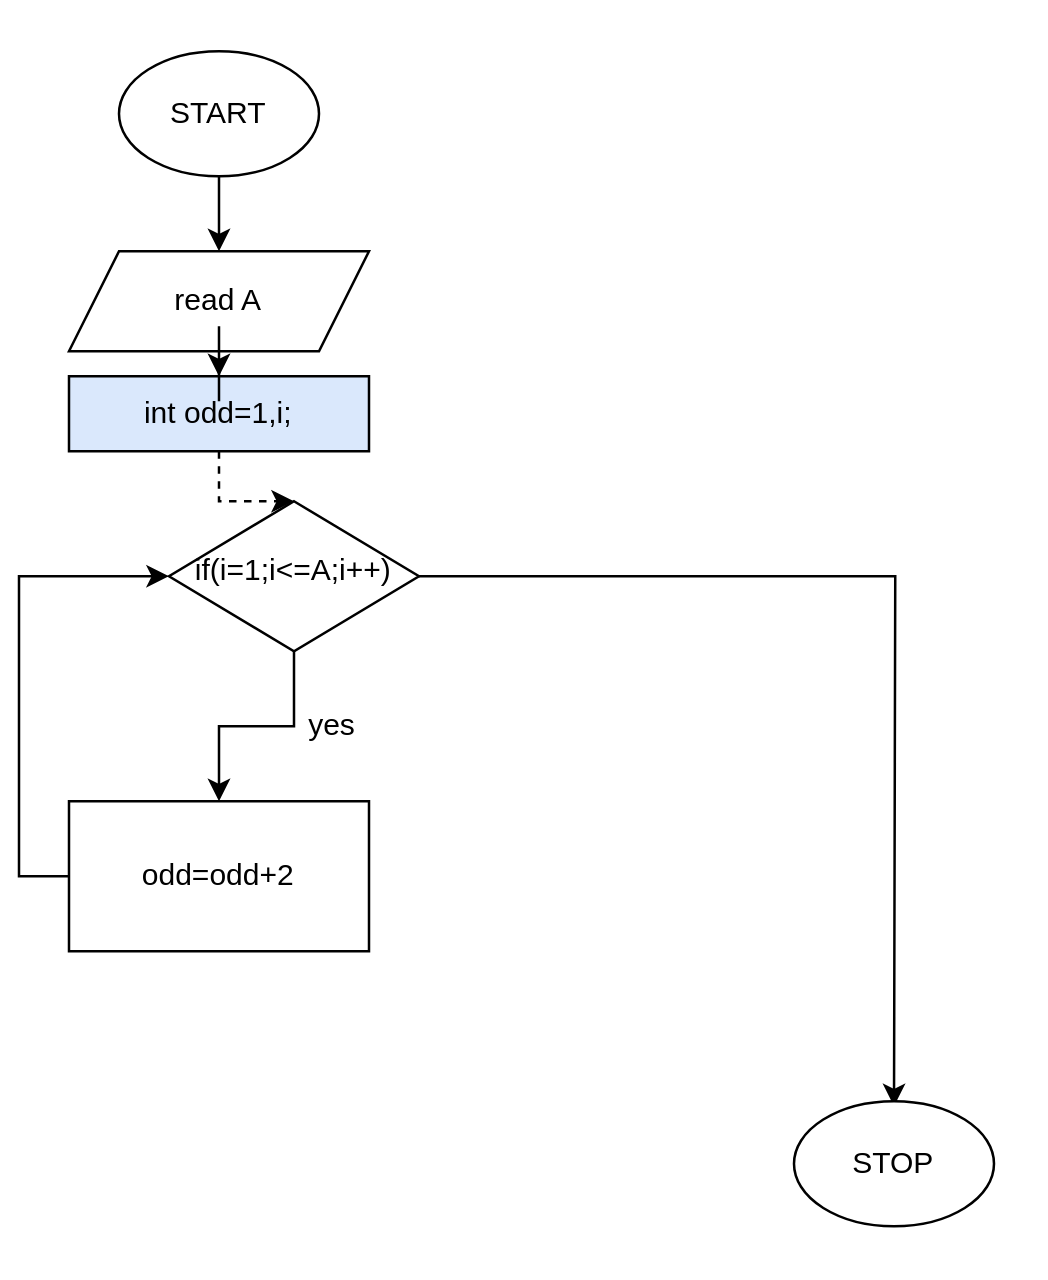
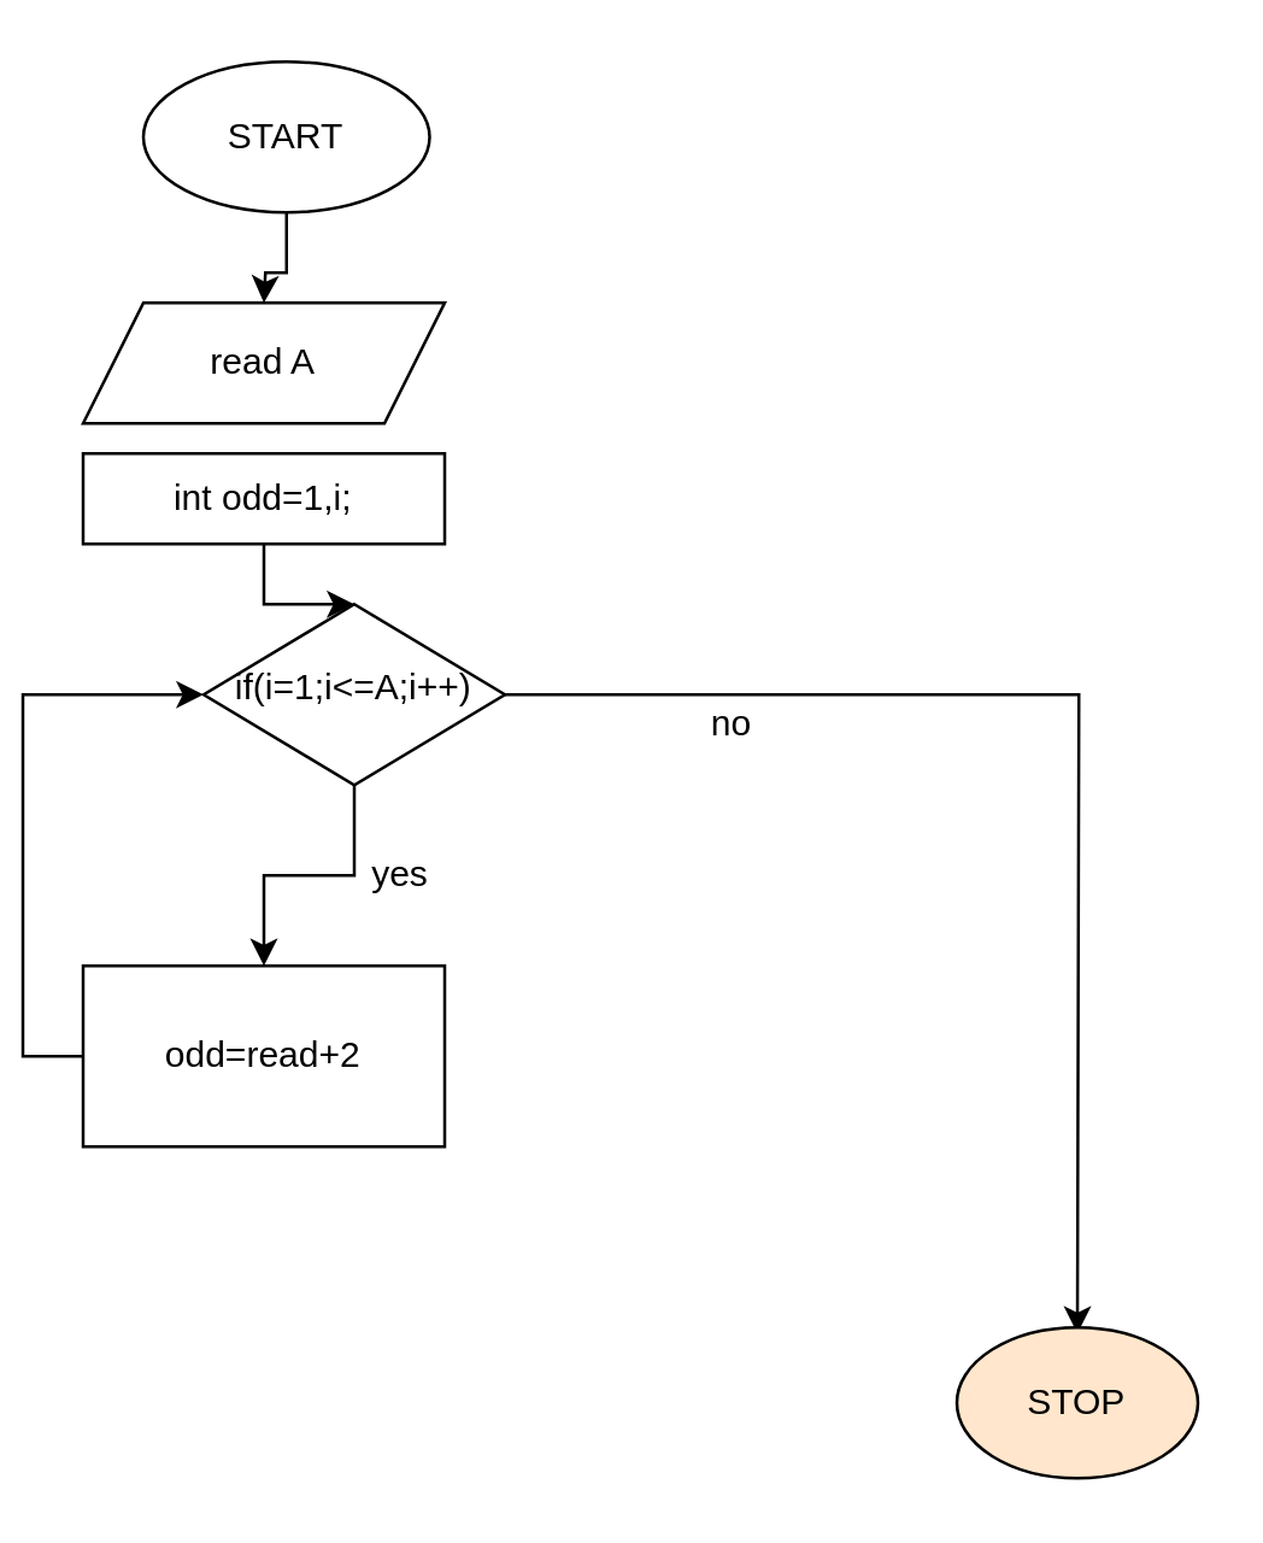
  <mxCell id="0" />
  <mxCell id="1" parent="0" />
  <mxCell id="2" style="edgeStyle=orthogonalEdgeStyle;rounded=0;orthogonalLoop=1;jettySize=auto;html=1;exitX=1;exitY=0.5;exitDx=0;exitDy=0;" edge="1" parent="1" source="3"><mxGeometry relative="1" as="geometry"><mxPoint x="350" y="442" as="targetPoint" /></mxGeometry></mxCell>
  <mxCell id="3" value="if(i=1;i&amp;lt;=A;i++)" style="rhombus;whiteSpace=wrap;html=1;shadow=0;fontFamily=Helvetica;fontSize=12;align=center;strokeWidth=1;spacing=6;spacingTop=-4;" vertex="1" parent="1"><mxGeometry x="60" y="200" width="100" height="60" as="geometry" /></mxCell>
  <mxCell id="4" style="edgeStyle=orthogonalEdgeStyle;rounded=0;orthogonalLoop=1;jettySize=auto;html=1;entryX=0.5;entryY=0;entryDx=0;entryDy=0;" edge="1" parent="1" source="5"><mxGeometry relative="1" as="geometry"><mxPoint x="80" y="100" as="targetPoint" /></mxGeometry></mxCell>
- <mxCell id="5" value="START" style="ellipse;whiteSpace=wrap;html=1;" vertex="1" parent="1"><mxGeometry x="40" y="20" width="80" height="50" as="geometry" /></mxCell>
- <mxCell id="6" value="STOP" style="ellipse;whiteSpace=wrap;html=1;" vertex="1" parent="1"><mxGeometry x="310" y="440" width="80" height="50" as="geometry" /></mxCell>
- <mxCell id="7" style="edgeStyle=orthogonalEdgeStyle;rounded=0;orthogonalLoop=1;jettySize=auto;html=1;dashed=1;" edge="1" parent="1" source="12" target="3"><mxGeometry relative="1" as="geometry"><mxPoint x="80" y="160" as="targetPoint" /></mxGeometry></mxCell>
+ <mxCell id="5" value="START" style="ellipse;whiteSpace=wrap;html=1;" vertex="1" parent="1"><mxGeometry x="40" y="20" width="95" height="50" as="geometry" /></mxCell>
+ <mxCell id="6" value="STOP" style="ellipse;whiteSpace=wrap;html=1;fillColor=#ffe6cc;" vertex="1" parent="1"><mxGeometry x="310" y="440" width="80" height="50" as="geometry" /></mxCell>
+ <mxCell id="7" style="edgeStyle=orthogonalEdgeStyle;rounded=0;orthogonalLoop=1;jettySize=auto;html=1;" edge="1" parent="1" source="12" target="3"><mxGeometry relative="1" as="geometry"><mxPoint x="80" y="160" as="targetPoint" /></mxGeometry></mxCell>
  <mxCell id="8" value="&lt;span&gt;read A&lt;/span&gt;" style="shape=parallelogram;perimeter=parallelogramPerimeter;whiteSpace=wrap;html=1;fixedSize=1;" vertex="1" parent="1"><mxGeometry x="20" y="100" width="120" height="40" as="geometry" /></mxCell>
+ <mxCell id="9" value="no" style="text;html=1;align=center;verticalAlign=middle;resizable=0;points=[];autosize=1;" vertex="1" parent="1"><mxGeometry x="220" y="230" width="30" height="20" as="geometry" /></mxCell>
  <mxCell id="10" style="edgeStyle=orthogonalEdgeStyle;rounded=0;orthogonalLoop=1;jettySize=auto;html=1;entryX=0.5;entryY=0;entryDx=0;entryDy=0;" edge="1" parent="1"><mxGeometry relative="1" as="geometry"><mxPoint x="80" y="330" as="sourcePoint" /><mxPoint x="80" y="340" as="targetPoint" /></mxGeometry></mxCell>
  <mxCell id="11" value="yes" style="text;html=1;align=center;verticalAlign=middle;resizable=0;points=[];autosize=1;" vertex="1" parent="1"><mxGeometry x="110" y="280" width="30" height="20" as="geometry" /></mxCell>
- <mxCell id="12" value="int odd=1,i;" style="rounded=0;whiteSpace=wrap;html=1;fillColor=#dae8fc;" vertex="1" parent="1"><mxGeometry x="20" y="150" width="120" height="30" as="geometry" /></mxCell>
- <mxCell id="13" style="edgeStyle=orthogonalEdgeStyle;rounded=0;orthogonalLoop=1;jettySize=auto;html=1;entryX=0.5;entryY=0;entryDx=0;entryDy=0;" edge="1" parent="1" source="8" target="12"><mxGeometry relative="1" as="geometry"><mxPoint x="80" y="190" as="targetPoint" /><mxPoint x="80" y="140" as="sourcePoint" /></mxGeometry></mxCell>
+ <mxCell id="12" value="int odd=1,i;" style="rounded=0;whiteSpace=wrap;html=1;" vertex="1" parent="1"><mxGeometry x="20" y="150" width="120" height="30" as="geometry" /></mxCell>
  <mxCell id="14" style="edgeStyle=orthogonalEdgeStyle;rounded=0;orthogonalLoop=1;jettySize=auto;html=1;exitX=0;exitY=0.5;exitDx=0;exitDy=0;entryX=0;entryY=0.5;entryDx=0;entryDy=0;" edge="1" parent="1" source="15" target="3"><mxGeometry relative="1" as="geometry" /></mxCell>
- <mxCell id="15" value="odd=odd+2" style="rounded=0;whiteSpace=wrap;html=1;" vertex="1" parent="1"><mxGeometry x="20" y="320" width="120" height="60" as="geometry" /></mxCell>
+ <mxCell id="15" value="odd=read+2" style="rounded=0;whiteSpace=wrap;html=1;" vertex="1" parent="1"><mxGeometry x="20" y="320" width="120" height="60" as="geometry" /></mxCell>
  <mxCell id="16" style="edgeStyle=orthogonalEdgeStyle;rounded=0;orthogonalLoop=1;jettySize=auto;html=1;exitX=0.5;exitY=1;exitDx=0;exitDy=0;entryX=0.5;entryY=0;entryDx=0;entryDy=0;" edge="1" parent="1" source="3" target="15"><mxGeometry relative="1" as="geometry"><mxPoint x="80" y="260" as="sourcePoint" /><mxPoint x="80" y="340" as="targetPoint" /></mxGeometry></mxCell>
